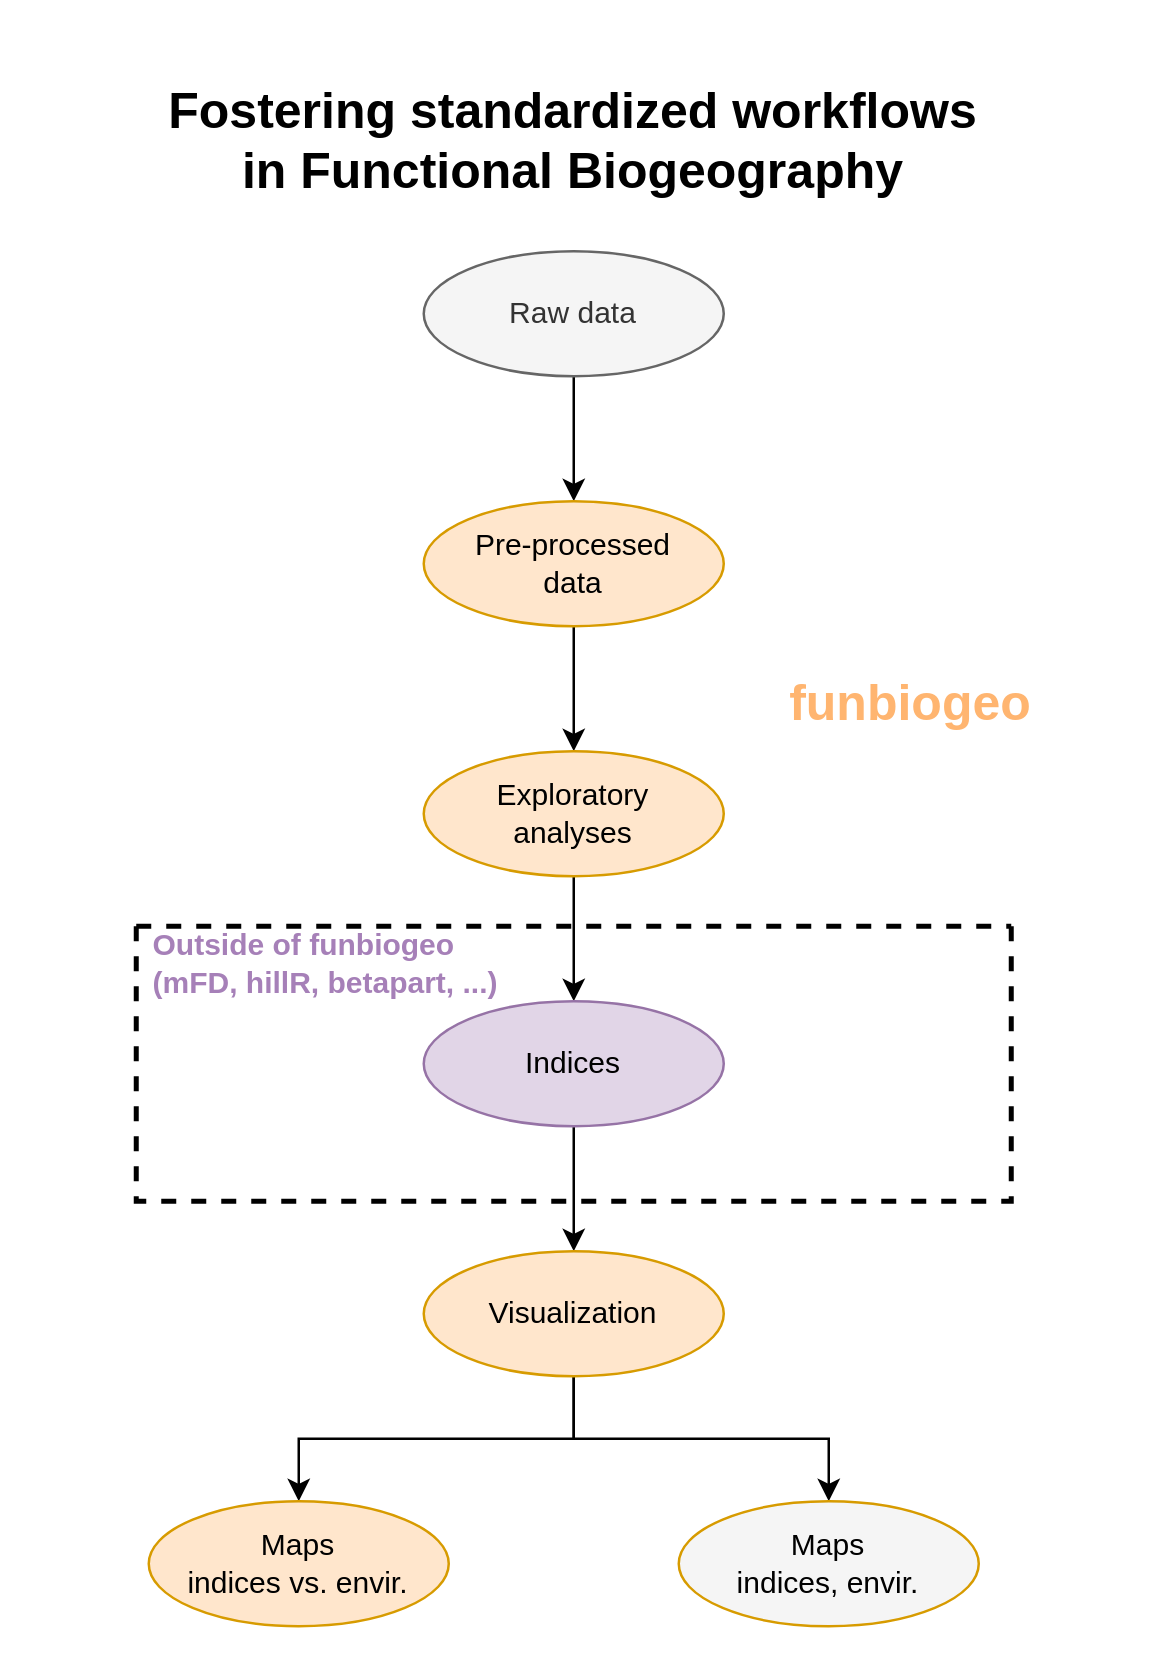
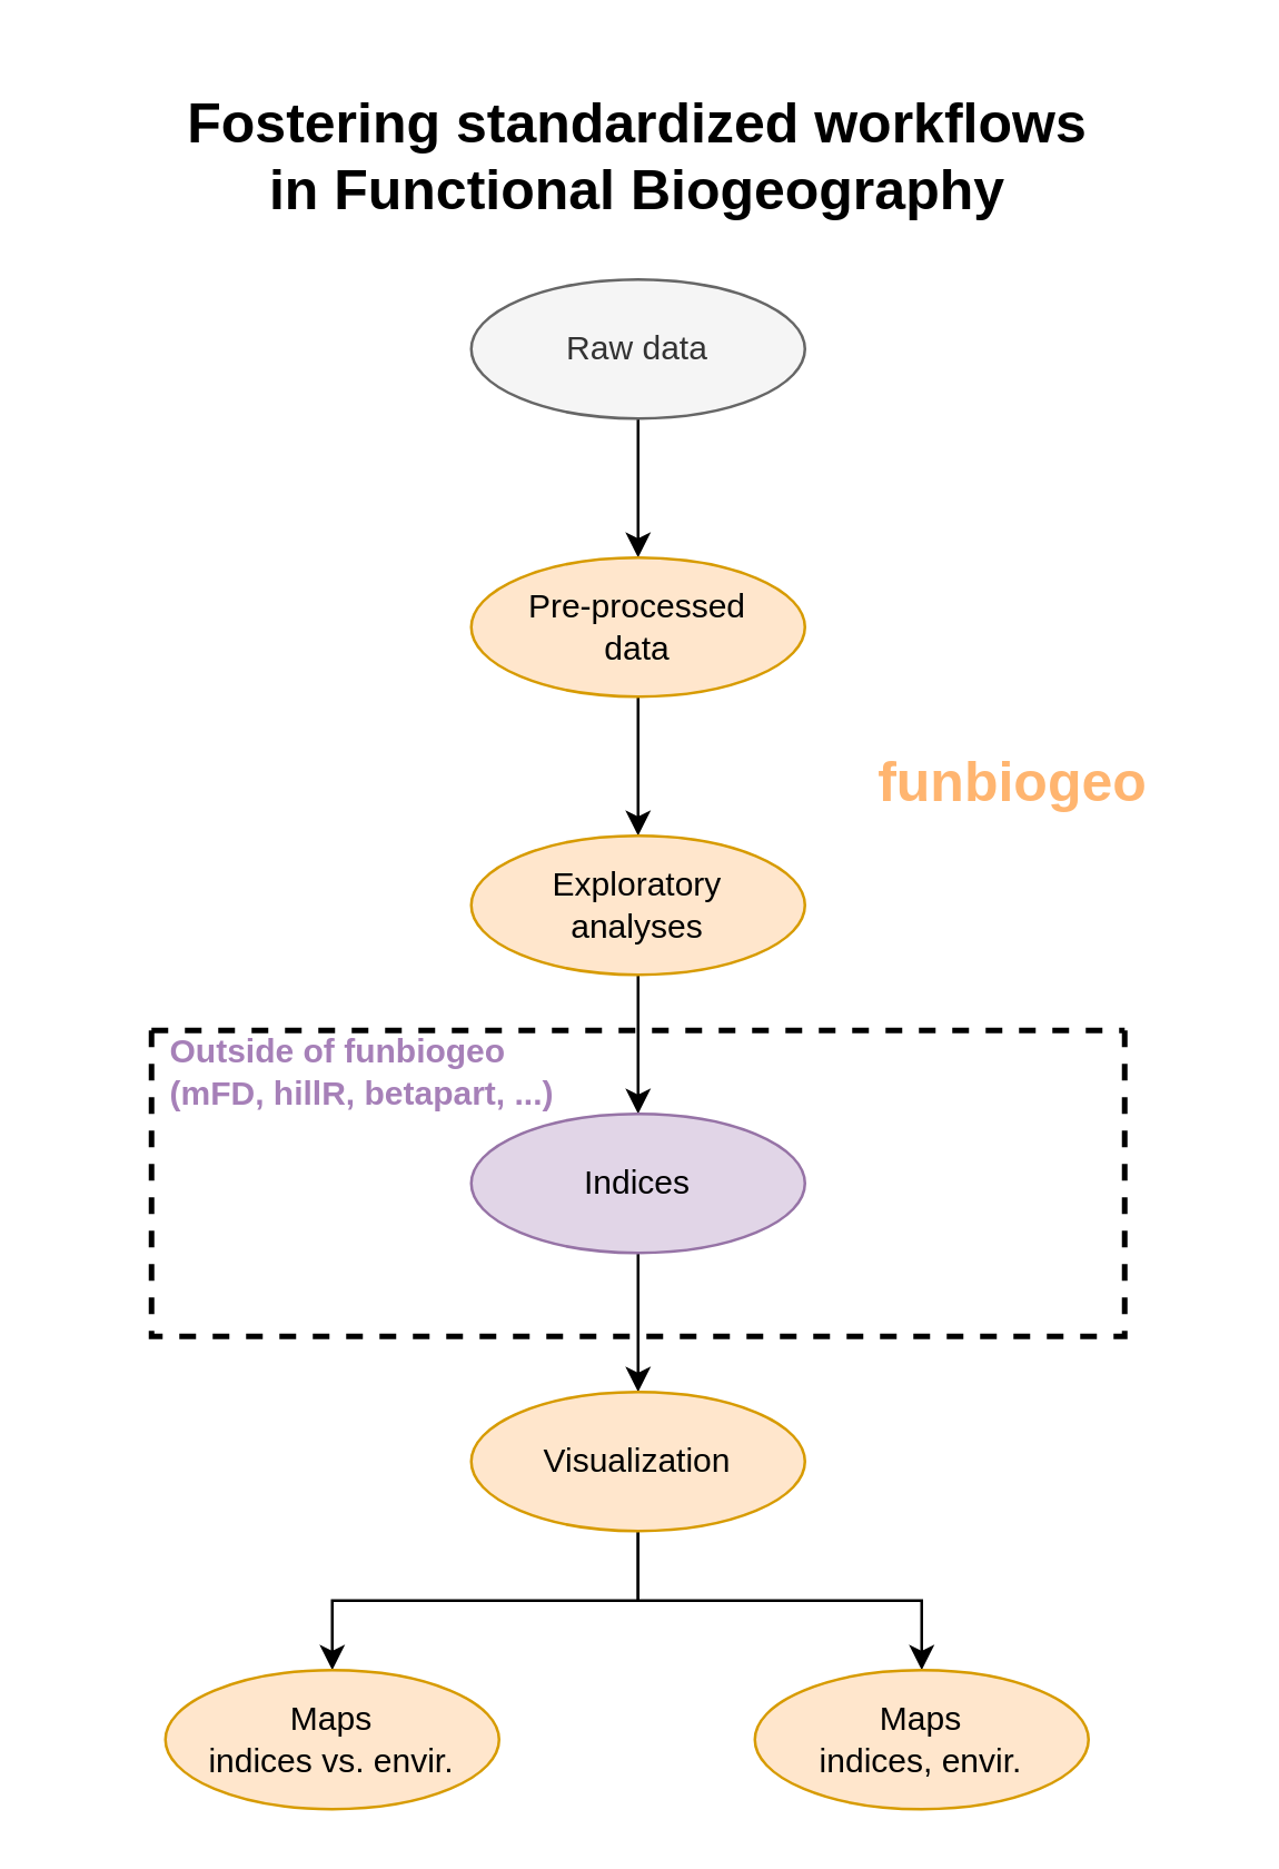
  <mxCell id="0" />
  <mxCell id="1" parent="0" />
  <mxCell id="2" style="edgeStyle=orthogonalEdgeStyle;rounded=0;orthogonalLoop=1;jettySize=auto;html=1;exitX=0.5;exitY=1;exitDx=0;exitDy=0;entryX=0.5;entryY=0;entryDx=0;entryDy=0;" edge="1" parent="1" source="3" target="5"><mxGeometry relative="1" as="geometry" /></mxCell>
  <mxCell id="3" value="Raw data" style="ellipse;whiteSpace=wrap;html=1;fillColor=#f5f5f5;strokeColor=#666666;fontColor=#333333;" vertex="1" parent="1"><mxGeometry x="169" y="100" width="120" height="50" as="geometry" /></mxCell>
  <mxCell id="4" style="edgeStyle=orthogonalEdgeStyle;rounded=0;orthogonalLoop=1;jettySize=auto;html=1;exitX=0.5;exitY=1;exitDx=0;exitDy=0;entryX=0.5;entryY=0;entryDx=0;entryDy=0;" edge="1" parent="1" source="5" target="7"><mxGeometry relative="1" as="geometry" /></mxCell>
  <mxCell id="5" value="Pre-processed&lt;br&gt;data" style="ellipse;whiteSpace=wrap;html=1;fillColor=#ffe6cc;strokeColor=#d79b00;" vertex="1" parent="1"><mxGeometry x="169" y="200" width="120" height="50" as="geometry" /></mxCell>
  <mxCell id="6" style="edgeStyle=orthogonalEdgeStyle;rounded=0;orthogonalLoop=1;jettySize=auto;html=1;exitX=0.5;exitY=1;exitDx=0;exitDy=0;entryX=0.5;entryY=0;entryDx=0;entryDy=0;" edge="1" parent="1" source="7" target="9"><mxGeometry relative="1" as="geometry" /></mxCell>
  <mxCell id="7" value="Exploratory&lt;br&gt;analyses" style="ellipse;whiteSpace=wrap;html=1;fillColor=#ffe6cc;strokeColor=#d79b00;" vertex="1" parent="1"><mxGeometry x="169" y="300" width="120" height="50" as="geometry" /></mxCell>
  <mxCell id="8" style="edgeStyle=orthogonalEdgeStyle;rounded=0;orthogonalLoop=1;jettySize=auto;html=1;exitX=0.5;exitY=1;exitDx=0;exitDy=0;entryX=0.5;entryY=0;entryDx=0;entryDy=0;" edge="1" parent="1" source="9" target="12"><mxGeometry relative="1" as="geometry" /></mxCell>
  <mxCell id="9" value="Indices" style="ellipse;whiteSpace=wrap;html=1;fillColor=#e1d5e7;strokeColor=#9673a6;" vertex="1" parent="1"><mxGeometry x="169" y="400" width="120" height="50" as="geometry" /></mxCell>
  <mxCell id="10" style="edgeStyle=orthogonalEdgeStyle;rounded=0;orthogonalLoop=1;jettySize=auto;html=1;exitX=0.5;exitY=1;exitDx=0;exitDy=0;entryX=0.5;entryY=0;entryDx=0;entryDy=0;" edge="1" parent="1" source="12" target="13"><mxGeometry relative="1" as="geometry" /></mxCell>
  <mxCell id="11" style="edgeStyle=orthogonalEdgeStyle;rounded=0;orthogonalLoop=1;jettySize=auto;html=1;exitX=0.5;exitY=1;exitDx=0;exitDy=0;entryX=0.5;entryY=0;entryDx=0;entryDy=0;" edge="1" parent="1" source="12" target="14"><mxGeometry relative="1" as="geometry" /></mxCell>
  <mxCell id="12" value="Visualization" style="ellipse;whiteSpace=wrap;html=1;fillColor=#ffe6cc;strokeColor=#d79b00;" vertex="1" parent="1"><mxGeometry x="169" y="500" width="120" height="50" as="geometry" /></mxCell>
  <mxCell id="13" value="Maps&lt;br&gt;indices vs. envir." style="ellipse;whiteSpace=wrap;html=1;fillColor=#ffe6cc;strokeColor=#d79b00;" vertex="1" parent="1"><mxGeometry x="59" y="600" width="120" height="50" as="geometry" /></mxCell>
- <mxCell id="14" value="Maps&lt;br&gt;indices, envir." style="ellipse;whiteSpace=wrap;html=1;fillColor=#f5f5f5;strokeColor=#d79b00;" vertex="1" parent="1"><mxGeometry x="271" y="600" width="120" height="50" as="geometry" /></mxCell>
+ <mxCell id="14" value="Maps&lt;br&gt;indices, envir." style="ellipse;whiteSpace=wrap;html=1;fillColor=#ffe6cc;strokeColor=#d79b00;" vertex="1" parent="1"><mxGeometry x="271" y="600" width="120" height="50" as="geometry" /></mxCell>
  <mxCell id="15" value="" style="swimlane;startSize=0;dashed=1;strokeWidth=2;" vertex="1" parent="1"><mxGeometry x="54" y="370" width="350" height="110" as="geometry" /></mxCell>
  <mxCell id="16" value="Outside of funbiogeo&lt;br&gt;(mFD, hillR, betapart, ...)" style="text;html=1;strokeColor=none;fillColor=none;align=left;verticalAlign=middle;whiteSpace=wrap;rounded=0;dashed=1;fontStyle=1;fontColor=#A680B8;" vertex="1" parent="15"><mxGeometry x="5" width="160" height="30" as="geometry" /></mxCell>
  <mxCell id="17" value="&lt;b style=&quot;font-size: 20px;&quot;&gt;&lt;font color=&quot;#ffb570&quot; style=&quot;font-size: 20px;&quot;&gt;funbiogeo&lt;/font&gt;&lt;/b&gt;" style="text;html=1;strokeColor=none;fillColor=none;align=center;verticalAlign=middle;whiteSpace=wrap;rounded=0;dashed=1;fontColor=#A680B8;fontSize=20;" vertex="1" parent="1"><mxGeometry x="290" y="260" width="148" height="40" as="geometry" /></mxCell>
  <mxCell id="18" value="&lt;b style=&quot;font-size: 20px&quot;&gt;&lt;font style=&quot;font-size: 20px&quot;&gt;&lt;font color=&quot;#000000&quot;&gt;Fostering standardized workflows&lt;br&gt;in Functional Biogeography&lt;/font&gt;&lt;br&gt;&lt;/font&gt;&lt;/b&gt;" style="text;html=1;strokeColor=none;fillColor=none;align=center;verticalAlign=middle;whiteSpace=wrap;rounded=0;dashed=1;fontColor=#A680B8;fontSize=20;" vertex="1" parent="1"><mxGeometry x="20" y="20" width="418" height="70" as="geometry" /></mxCell>
